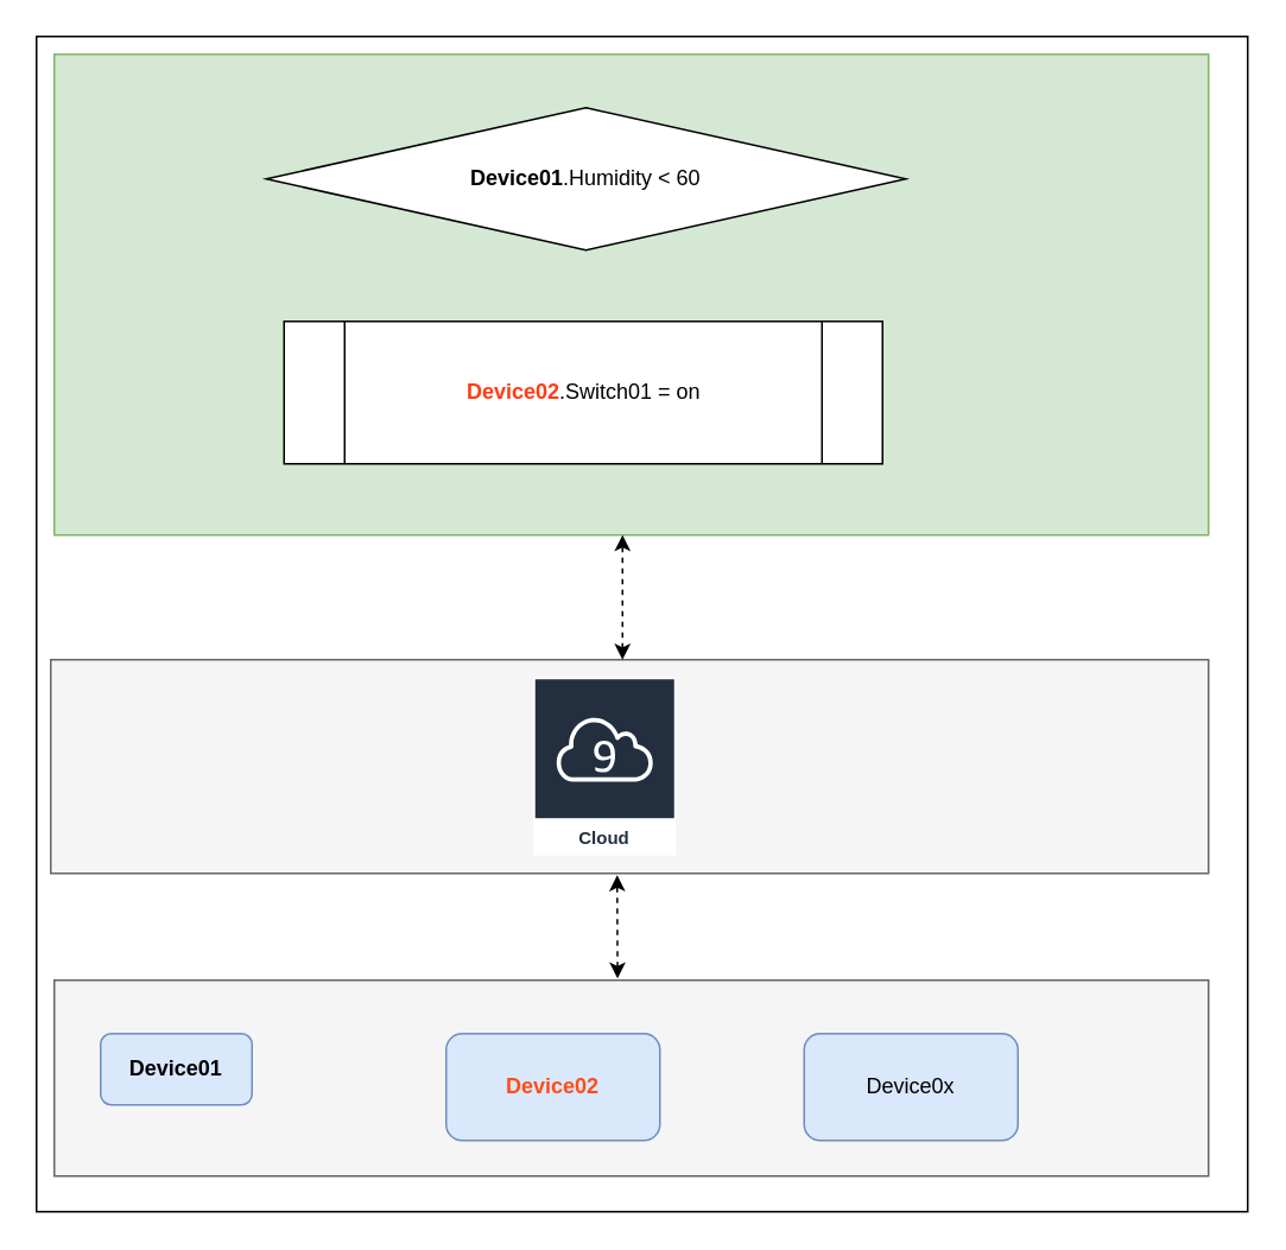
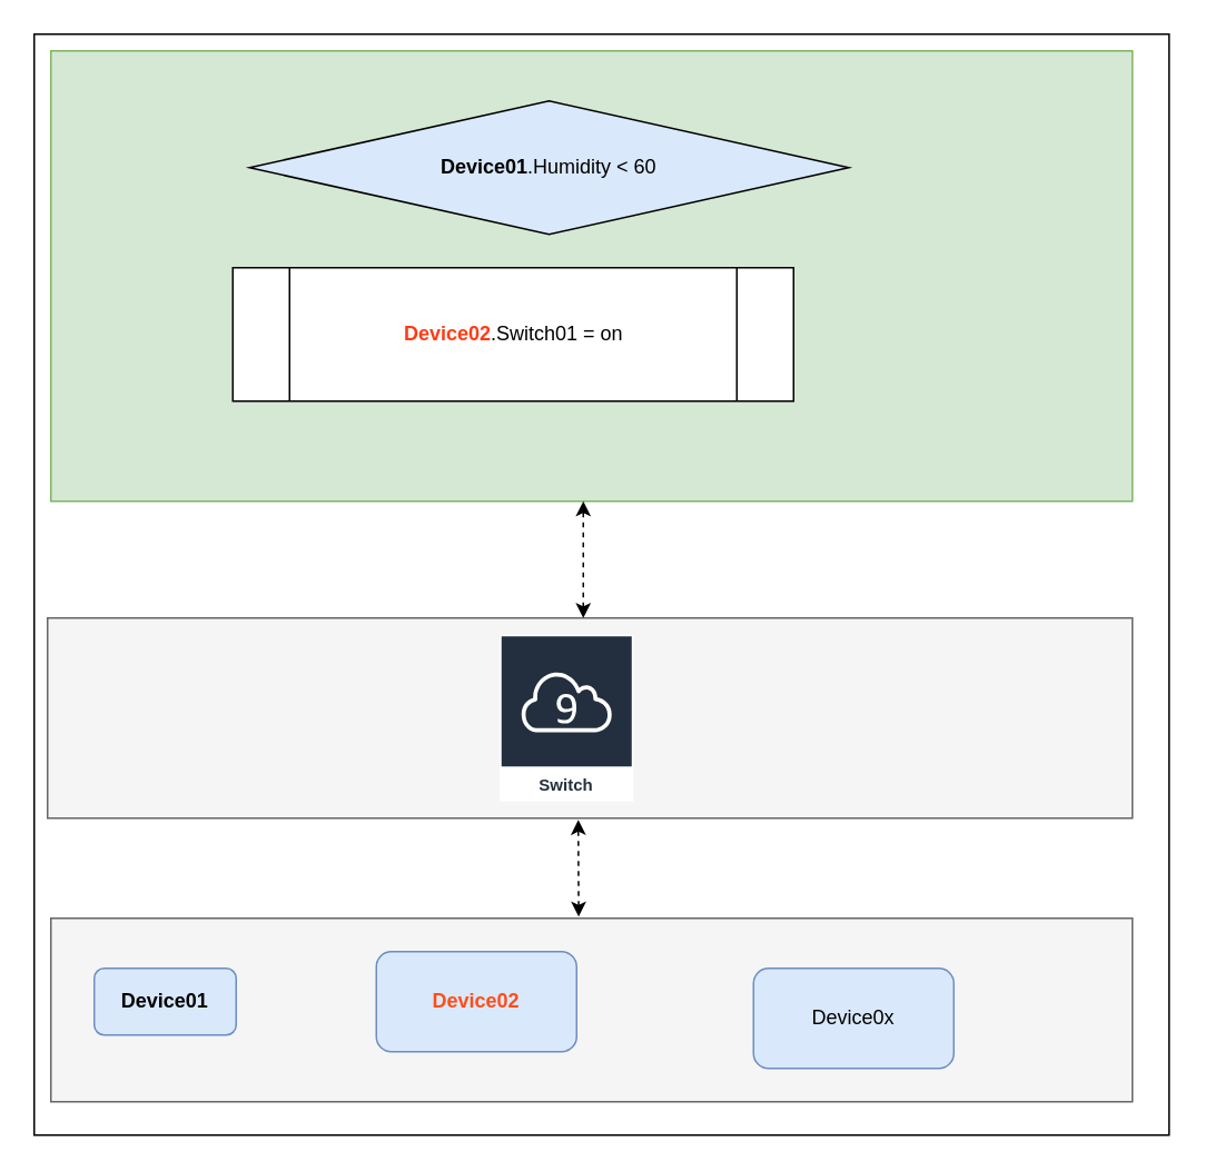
  <mxCell id="0" />
  <mxCell id="1" parent="0" />
  <mxCell id="2" value="" style="rounded=0;whiteSpace=wrap;html=1;" vertex="1" parent="1"><mxGeometry x="20" y="20" width="680" height="660" as="geometry" /></mxCell>
  <mxCell id="3" value="" style="rounded=0;whiteSpace=wrap;html=1;fillColor=#f5f5f5;strokeColor=#666666;fontColor=#333333;" vertex="1" parent="1"><mxGeometry x="30" y="550" width="648" height="110" as="geometry" /></mxCell>
  <mxCell id="4" value="" style="rounded=0;whiteSpace=wrap;html=1;fillColor=#f5f5f5;strokeColor=#666666;fontColor=#333333;" vertex="1" parent="1"><mxGeometry x="28" y="370" width="650" height="120" as="geometry" /></mxCell>
  <mxCell id="5" value="&lt;b&gt;Device01&lt;/b&gt;" style="rounded=1;whiteSpace=wrap;html=1;fillColor=#dae8fc;strokeColor=#6c8ebf;" vertex="1" parent="1"><mxGeometry x="56" y="580" width="85" height="40" as="geometry" /></mxCell>
- <mxCell id="6" value="&lt;b&gt;&lt;font color=&quot;#ff4d17&quot;&gt;Device02&lt;/font&gt;&lt;/b&gt;" style="rounded=1;whiteSpace=wrap;html=1;fillColor=#dae8fc;strokeColor=#6c8ebf;" vertex="1" parent="1"><mxGeometry x="250" y="580" width="120" height="60" as="geometry" /></mxCell>
+ <mxCell id="6" value="&lt;b&gt;&lt;font color=&quot;#ff4d17&quot;&gt;Device02&lt;/font&gt;&lt;/b&gt;" style="rounded=1;whiteSpace=wrap;html=1;fillColor=#dae8fc;strokeColor=#6c8ebf;" vertex="1" parent="1"><mxGeometry x="225" y="570" width="120" height="60" as="geometry" /></mxCell>
  <mxCell id="7" value="" style="endArrow=classic;startArrow=classic;html=1;dashed=1;exitX=0.488;exitY=-0.009;exitDx=0;exitDy=0;exitPerimeter=0;" edge="1" parent="1" source="3"><mxGeometry width="50" height="50" relative="1" as="geometry"><mxPoint x="333" y="550" as="sourcePoint" /><mxPoint x="346" y="491" as="targetPoint" /></mxGeometry></mxCell>
  <mxCell id="8" value="Device0x" style="rounded=1;whiteSpace=wrap;html=1;fillColor=#dae8fc;strokeColor=#6c8ebf;" vertex="1" parent="1"><mxGeometry x="451" y="580" width="120" height="60" as="geometry" /></mxCell>
  <mxCell id="9" value="" style="rounded=0;whiteSpace=wrap;html=1;fillColor=#d5e8d4;strokeColor=#82b366;" vertex="1" parent="1"><mxGeometry x="30" y="30" width="648" height="270" as="geometry" /></mxCell>
- <mxCell id="10" value="Cloud" style="outlineConnect=0;fontColor=#232F3E;gradientColor=none;strokeColor=#ffffff;fillColor=#232F3E;dashed=0;verticalLabelPosition=middle;verticalAlign=bottom;align=center;html=1;whiteSpace=wrap;fontSize=10;fontStyle=1;spacing=3;shape=mxgraph.aws4.productIcon;prIcon=mxgraph.aws4.cloud9;" vertex="1" parent="1"><mxGeometry x="299" y="380" width="80" height="100" as="geometry" /></mxCell>
+ <mxCell id="10" value="Switch" style="outlineConnect=0;fontColor=#232F3E;gradientColor=none;strokeColor=#ffffff;fillColor=#232F3E;dashed=0;verticalLabelPosition=middle;verticalAlign=bottom;align=center;html=1;whiteSpace=wrap;fontSize=10;fontStyle=1;spacing=3;shape=mxgraph.aws4.productIcon;prIcon=mxgraph.aws4.cloud9;" vertex="1" parent="1"><mxGeometry x="299" y="380" width="80" height="100" as="geometry" /></mxCell>
  <mxCell id="11" value="" style="endArrow=classic;startArrow=classic;html=1;dashed=1;" edge="1" parent="1"><mxGeometry width="50" height="50" relative="1" as="geometry"><mxPoint x="349" y="370" as="sourcePoint" /><mxPoint x="349" y="300" as="targetPoint" /></mxGeometry></mxCell>
- <mxCell id="12" value="&lt;b&gt;Device01&lt;/b&gt;.Humidity &amp;lt; 60" style="rhombus;whiteSpace=wrap;html=1;" vertex="1" parent="1"><mxGeometry x="149" y="60" width="359" height="80" as="geometry" /></mxCell>
- <mxCell id="13" value="&lt;b&gt;&lt;font color=&quot;#ff3b14&quot;&gt;Device02&lt;/font&gt;&lt;/b&gt;&lt;span&gt;.Switch01 = on&lt;/span&gt;" style="shape=process;whiteSpace=wrap;html=1;backgroundOutline=1;" vertex="1" parent="1"><mxGeometry x="159" y="180" width="336" height="80" as="geometry" /></mxCell>
+ <mxCell id="12" value="&lt;b&gt;Device01&lt;/b&gt;.Humidity &amp;lt; 60" style="rhombus;whiteSpace=wrap;html=1;fillColor=#dae8fc;" vertex="1" parent="1"><mxGeometry x="149" y="60" width="359" height="80" as="geometry" /></mxCell>
+ <mxCell id="13" value="&lt;b&gt;&lt;font color=&quot;#ff3b14&quot;&gt;Device02&lt;/font&gt;&lt;/b&gt;&lt;span&gt;.Switch01 = on&lt;/span&gt;" style="shape=process;whiteSpace=wrap;html=1;backgroundOutline=1;" vertex="1" parent="1"><mxGeometry x="139" y="160" width="336" height="80" as="geometry" /></mxCell>
